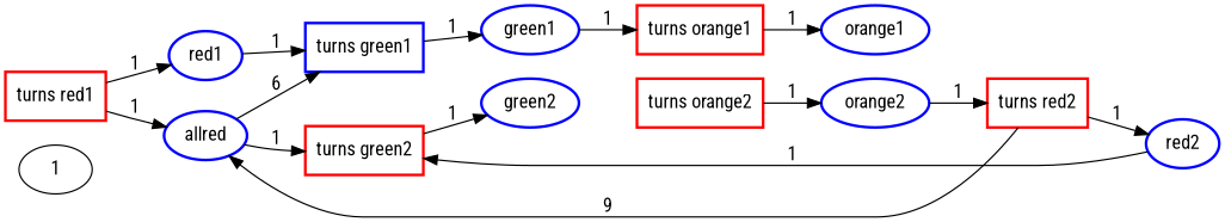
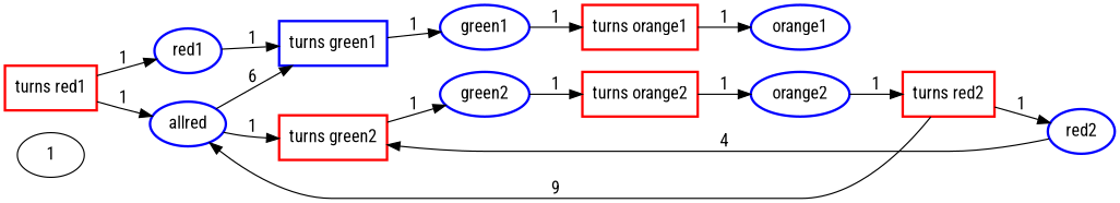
  digraph {
    fontname="Roboto Condensed"
    rankdir=LR
    node [fontname="Roboto Condensed" color=blue style=bold]
    edge [fontname="Roboto Condensed"]
    1 [color="" style=""]
    n2 [label="turns green1" shape=box]
    n3 [label=green1]
    n4 [color=red label="turns orange1" shape=box]
    n5 [label=orange1]
    n6 [color=red label="turns red1" shape=box]
    n7 [label=red1]
    n8 [label=allred]
    n9 [color=red label="turns green2" shape=box]
    n10 [label=green2]
    n11 [color=red label="turns orange2" shape=box]
    n12 [label=orange2]
    n13 [color=red label="turns red2" shape=box]
    n14 [label=red2]
    n2 -> n3 [label=1]
    n3 -> n4 [label=1]
    n4 -> n5 [label=1]
    n6 -> n7 [label=1]
    n6 -> n8 [label=1]
    n7 -> n2 [label=1]
    n8 -> n2 [label=6]
    n8 -> n9 [label=1]
    n9 -> n10 [label=1]
+   n10 -> n11 [label=1]
    n11 -> n12 [label=1]
    n12 -> n13 [label=1]
    n13 -> n8 [label=9]
    n13 -> n14 [label=1]
-   n14 -> n9 [label=1]
+   n14 -> n9 [label=4]
  }
